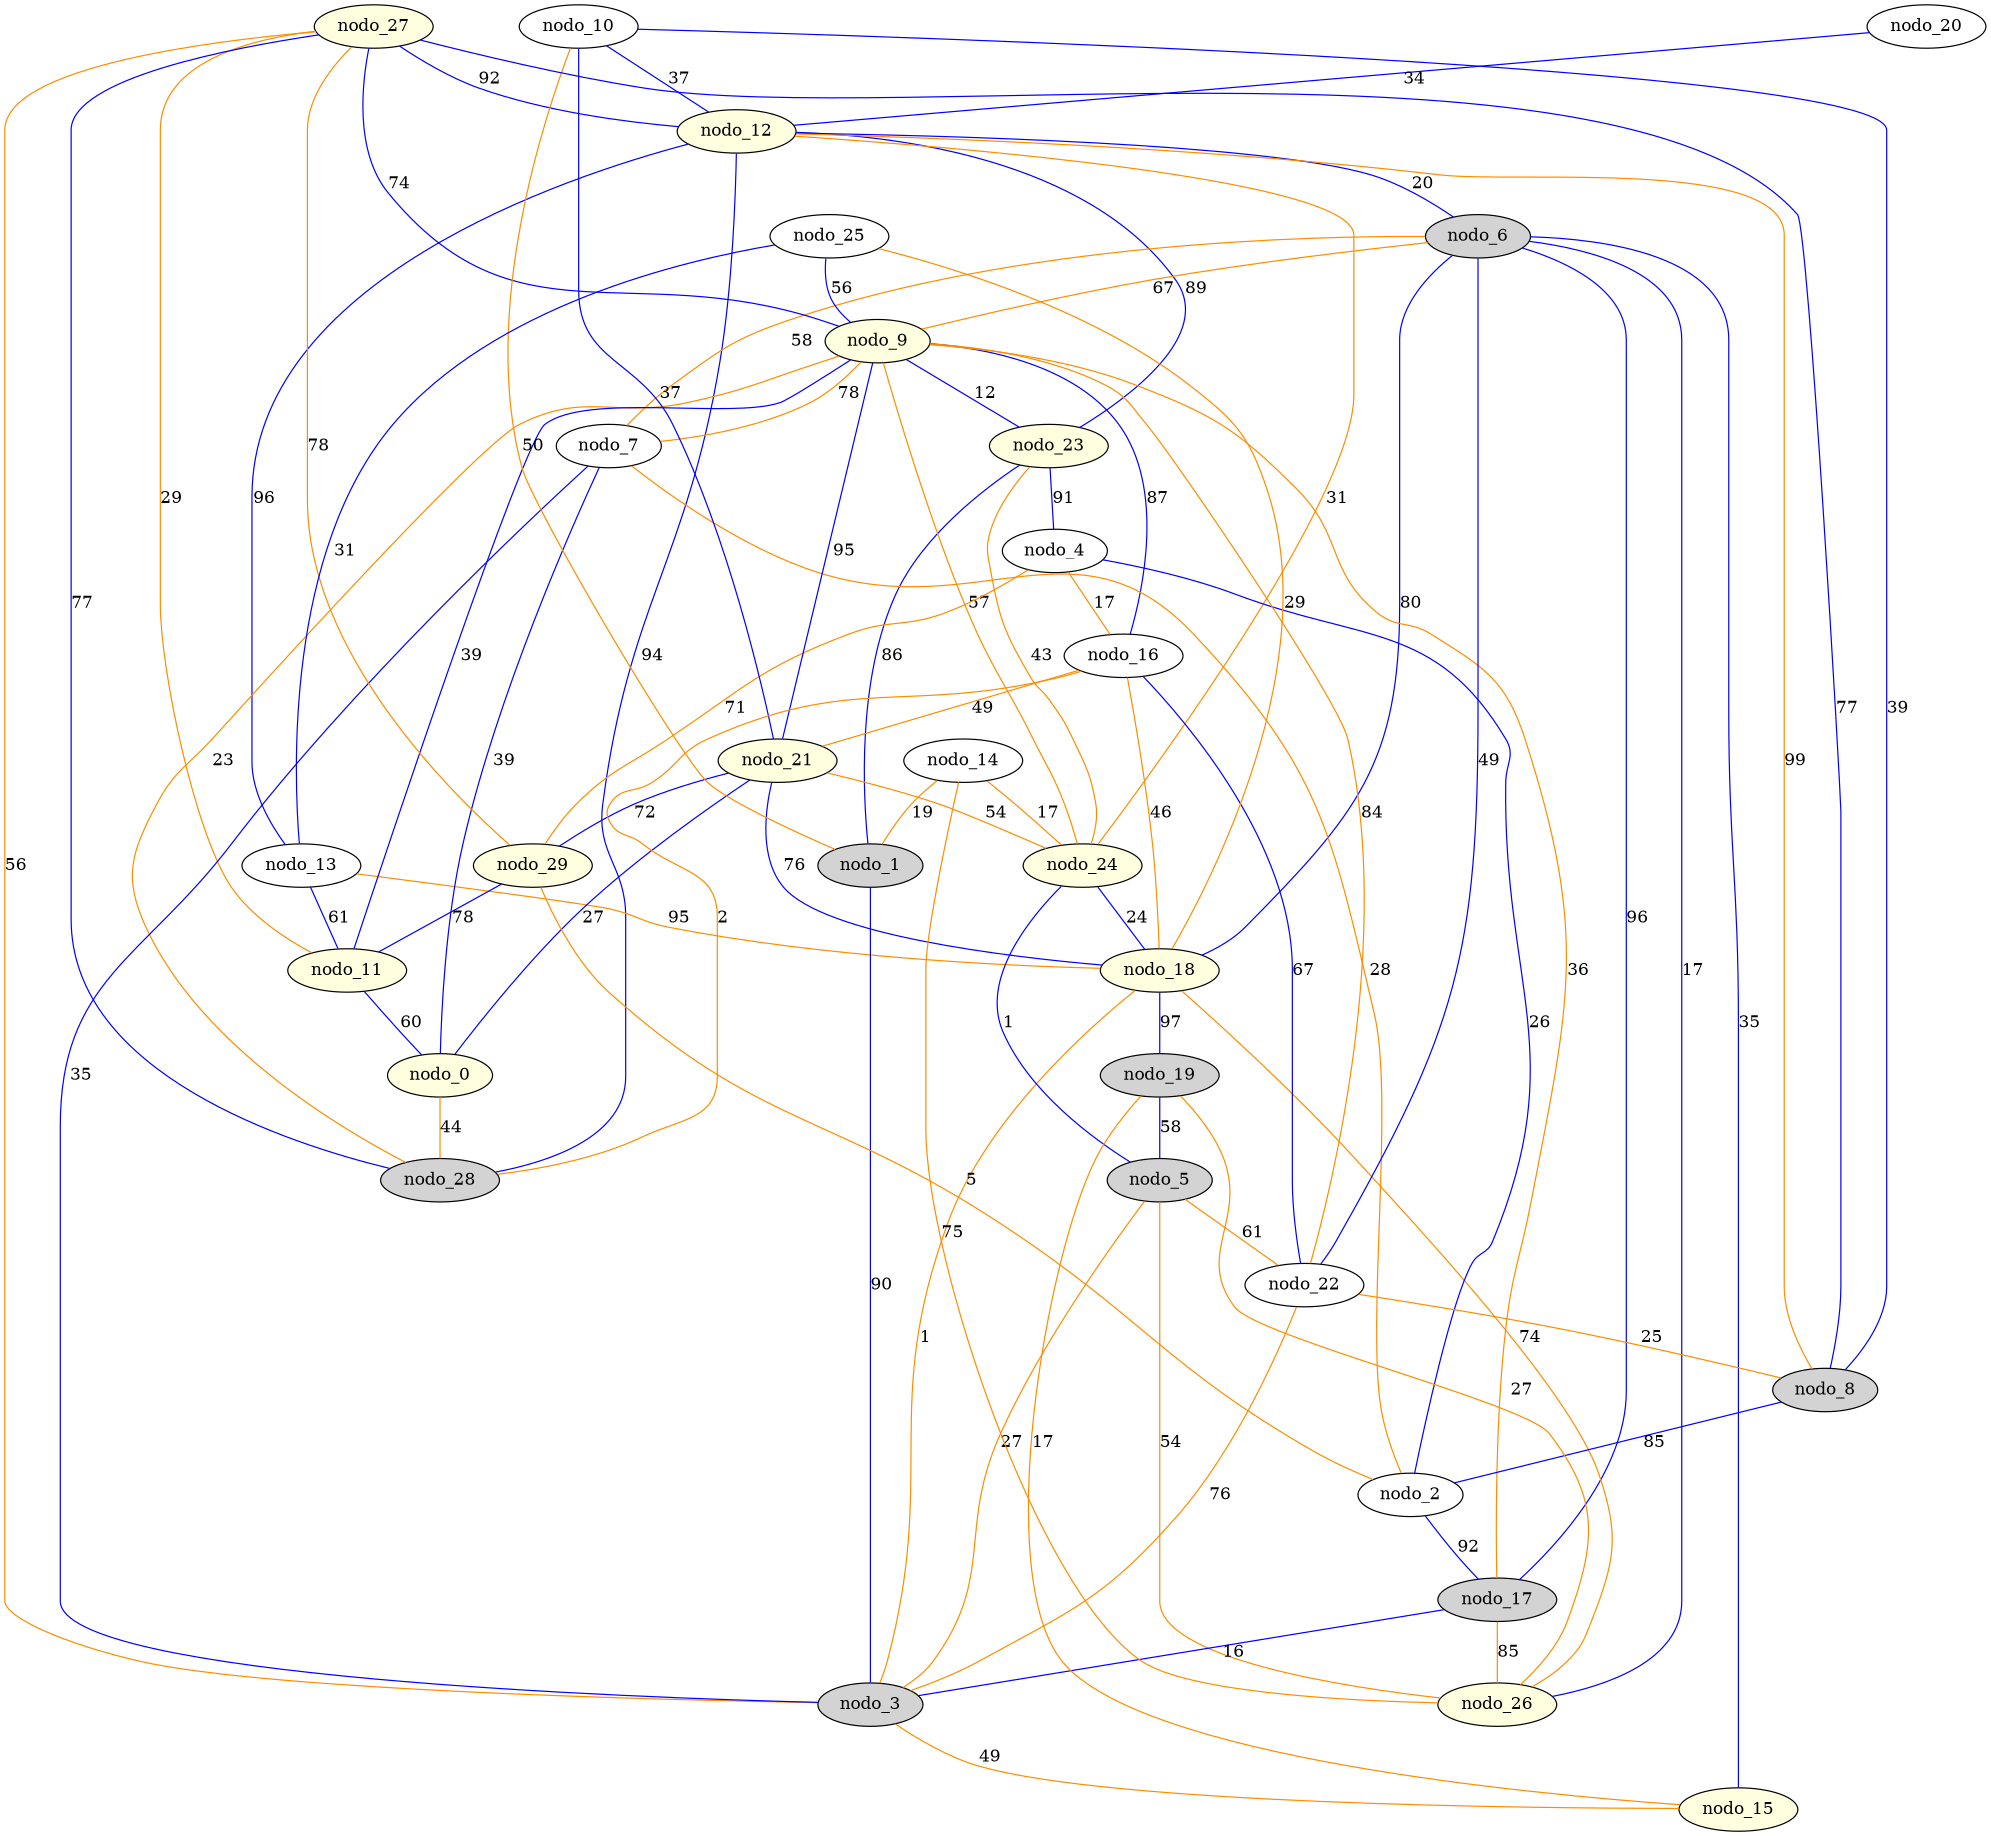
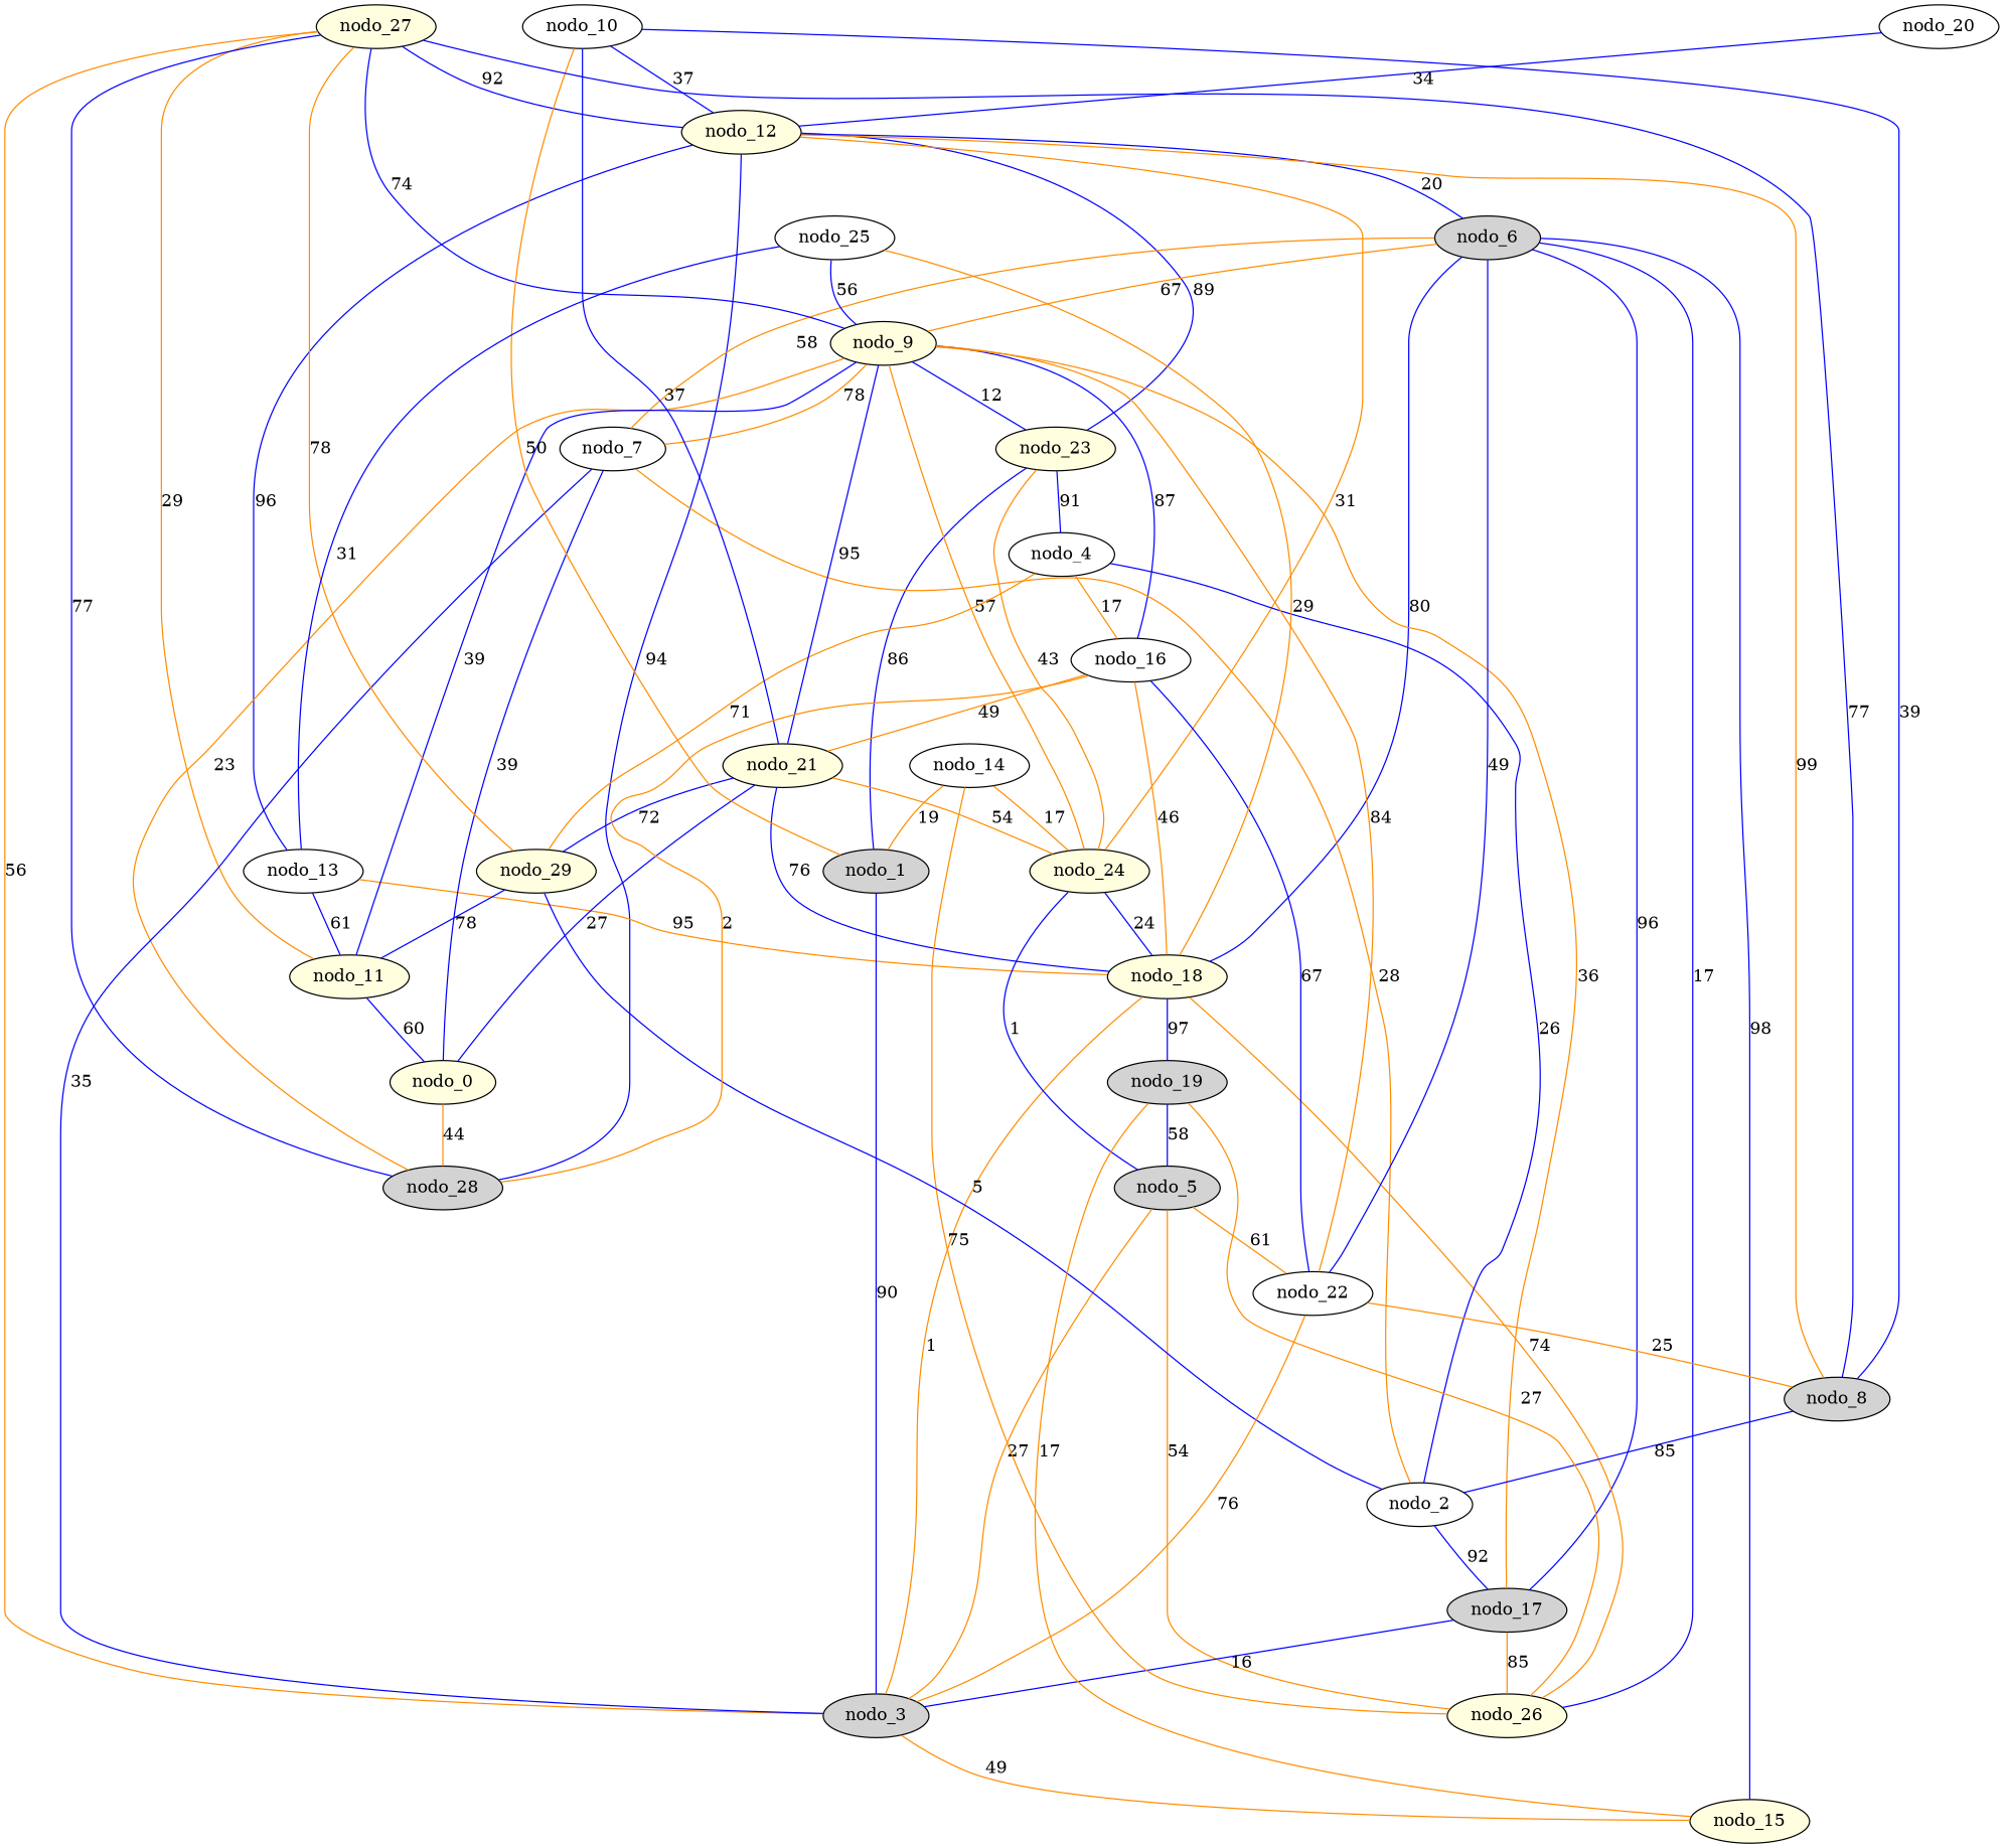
  graph {
    node [fillcolor=lightyellow style=filled]
    edge [color=blue weight=17]
    nodo_27
    nodo_12
    nodo_11
    nodo_28 [fillcolor=lightgrey]
    nodo_3 [fillcolor=lightgrey]
    nodo_6 [fillcolor=lightgrey]
    nodo_13 [fillcolor=white]
    nodo_23
    nodo_0
    nodo_9
    nodo_18
    nodo_5 [fillcolor=lightgrey]
    nodo_15
    nodo_26
    nodo_7 [fillcolor=white]
    nodo_17 [fillcolor=lightgrey]
    nodo_1 [fillcolor=lightgrey]
    nodo_24
    nodo_4 [fillcolor=white]
    nodo_21
    nodo_14 [fillcolor=white]
    nodo_10 [fillcolor=white]
    nodo_8 [fillcolor=lightgrey]
    nodo_2 [fillcolor=white]
    nodo_29
    nodo_16 [fillcolor=white]
    nodo_19 [fillcolor=lightgrey]
    nodo_22 [fillcolor=white]
    nodo_20 [fillcolor=white]
    nodo_25 [fillcolor=white]
    nodo_27 -- nodo_12 [label=92 weight=92]
    nodo_27 -- nodo_11 [color=darkorange label=29 weight=29]
    nodo_27 -- nodo_28 [label=77 weight=77]
    nodo_27 -- nodo_3 [color=darkorange label=56 weight=56]
    nodo_12 -- nodo_6 [label=20 weight=20]
    nodo_12 -- nodo_13 [label=96 weight=96]
    nodo_12 -- nodo_23 [label=89 weight=89]
    nodo_11 -- nodo_0 [label=60 weight=60]
    nodo_28 -- nodo_12 [label=94 weight=94]
    nodo_28 -- nodo_9 [color=darkorange label=23 weight=23]
    nodo_3 -- nodo_18 [color=darkorange label=1 weight=1]
    nodo_3 -- nodo_5 [color=darkorange label=27 weight=27]
    nodo_3 -- nodo_15 [color=darkorange label=49 weight=49]
    nodo_6 -- nodo_9 [color=darkorange label=67 weight=67]
    nodo_6 -- nodo_18 [label=80 weight=80]
-   nodo_6 -- nodo_15 [label=35 weight=98]
+   nodo_6 -- nodo_15 [label=98 weight=98]
    nodo_6 -- nodo_26 [label=17]
    nodo_6 -- nodo_7 [color=darkorange label=58 weight=58]
    nodo_6 -- nodo_17 [label=96 weight=96]
    nodo_13 -- nodo_11 [label=61 weight=61]
    nodo_13 -- nodo_18 [color=darkorange label=95 weight=95]
    nodo_23 -- nodo_1 [label=86 weight=86]
    nodo_23 -- nodo_24 [color=darkorange label=43 weight=43]
    nodo_23 -- nodo_4 [label=91 weight=91]
    nodo_0 -- nodo_28 [color=darkorange label=44 weight=44]
    nodo_0 -- nodo_21 [label=27 weight=27]
    nodo_9 -- nodo_27 [label=74 weight=74]
    nodo_9 -- nodo_11 [label=39 weight=39]
    nodo_9 -- nodo_23 [label=12 weight=12]
    nodo_9 -- nodo_7 [color=darkorange label=78 weight=78]
    nodo_9 -- nodo_24 [color=darkorange label=57 weight=57]
    nodo_9 -- nodo_16 [label=87 weight=87]
    nodo_18 -- nodo_19 [label=97 weight=97]
    nodo_5 -- nodo_22 [color=darkorange label=61 weight=61]
    nodo_26 -- nodo_18 [color=darkorange label=74 weight=74]
    nodo_26 -- nodo_5 [color=darkorange label=54 weight=54]
    nodo_7 -- nodo_3 [label=35 weight=35]
    nodo_7 -- nodo_0 [label=39 weight=39]
    nodo_7 -- nodo_2 [color=darkorange label=28 weight=28]
    nodo_17 -- nodo_3 [label=16 weight=16]
    nodo_17 -- nodo_9 [color=darkorange label=36 weight=36]
    nodo_17 -- nodo_26 [color=darkorange label=85 weight=85]
    nodo_1 -- nodo_3 [label=90 weight=90]
    nodo_24 -- nodo_12 [color=darkorange label=31 weight=31]
    nodo_24 -- nodo_18 [label=24 weight=24]
    nodo_24 -- nodo_5 [label=1 weight=1]
    nodo_4 -- nodo_2 [label=26 weight=26]
    nodo_4 -- nodo_29 [color=darkorange label=71 weight=71]
    nodo_4 -- nodo_16 [color=darkorange label=17]
    nodo_21 -- nodo_9 [label=95 weight=95]
    nodo_21 -- nodo_18 [label=76 weight=76]
    nodo_21 -- nodo_24 [color=darkorange label=54 weight=54]
    nodo_21 -- nodo_29 [label=72 weight=72]
    nodo_14 -- nodo_26 [color=darkorange label=75 weight=75]
    nodo_14 -- nodo_1 [color=darkorange label=19 weight=19]
    nodo_14 -- nodo_24 [color=darkorange label=17]
    nodo_10 -- nodo_12 [label=37 weight=37]
    nodo_10 -- nodo_1 [color=darkorange label=50 weight=50]
    nodo_10 -- nodo_21 [label=37 weight=37]
    nodo_10 -- nodo_8 [label=39 weight=39]
    nodo_8 -- nodo_27 [label=77 weight=77]
    nodo_8 -- nodo_12 [color=darkorange label=99 weight=99]
    nodo_8 -- nodo_2 [label=85 weight=85]
    nodo_2 -- nodo_17 [label=92 weight=92]
    nodo_29 -- nodo_27 [color=darkorange label=78 weight=78]
    nodo_29 -- nodo_11 [label=78 weight=78]
-   nodo_29 -- nodo_2 [color=darkorange label=5 weight=5]
+   nodo_29 -- nodo_2 [label=5 weight=5]
    nodo_16 -- nodo_28 [color=darkorange label=2 weight=2]
    nodo_16 -- nodo_18 [color=darkorange label=46 weight=46]
    nodo_16 -- nodo_21 [color=darkorange label=49 weight=49]
    nodo_19 -- nodo_5 [label=58 weight=58]
    nodo_19 -- nodo_15 [color=darkorange label=17]
    nodo_19 -- nodo_26 [color=darkorange label=27 weight=27]
    nodo_22 -- nodo_3 [color=darkorange label=76 weight=76]
    nodo_22 -- nodo_6 [label=49 weight=45]
    nodo_22 -- nodo_9 [color=darkorange label=84 weight=84]
    nodo_22 -- nodo_8 [color=darkorange label=25 weight=25]
    nodo_22 -- nodo_16 [label=67 weight=67]
    nodo_20 -- nodo_12 [label=34 weight=34]
    nodo_25 -- nodo_13 [label=31 weight=31]
    nodo_25 -- nodo_9 [label=56 weight=56]
    nodo_25 -- nodo_18 [color=darkorange label=29 weight=29]
  }
